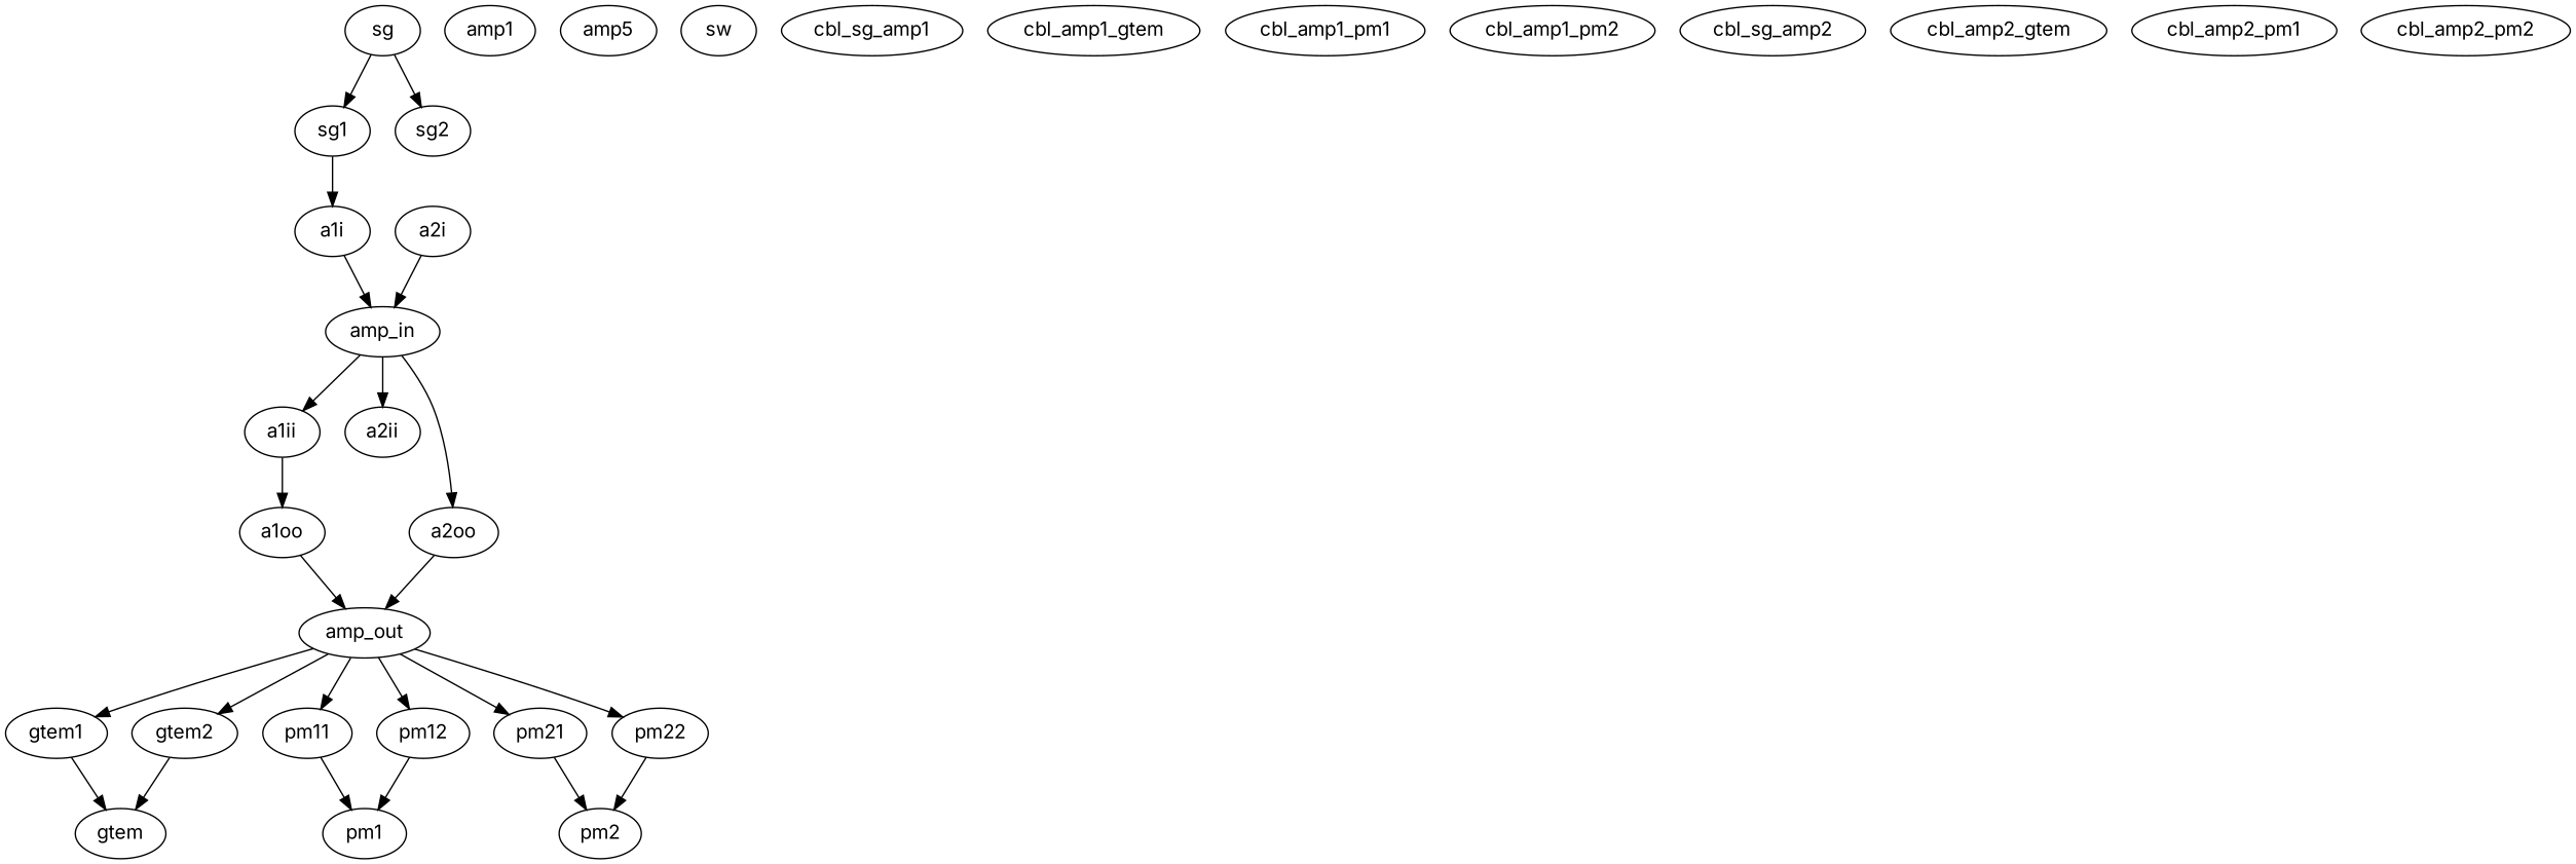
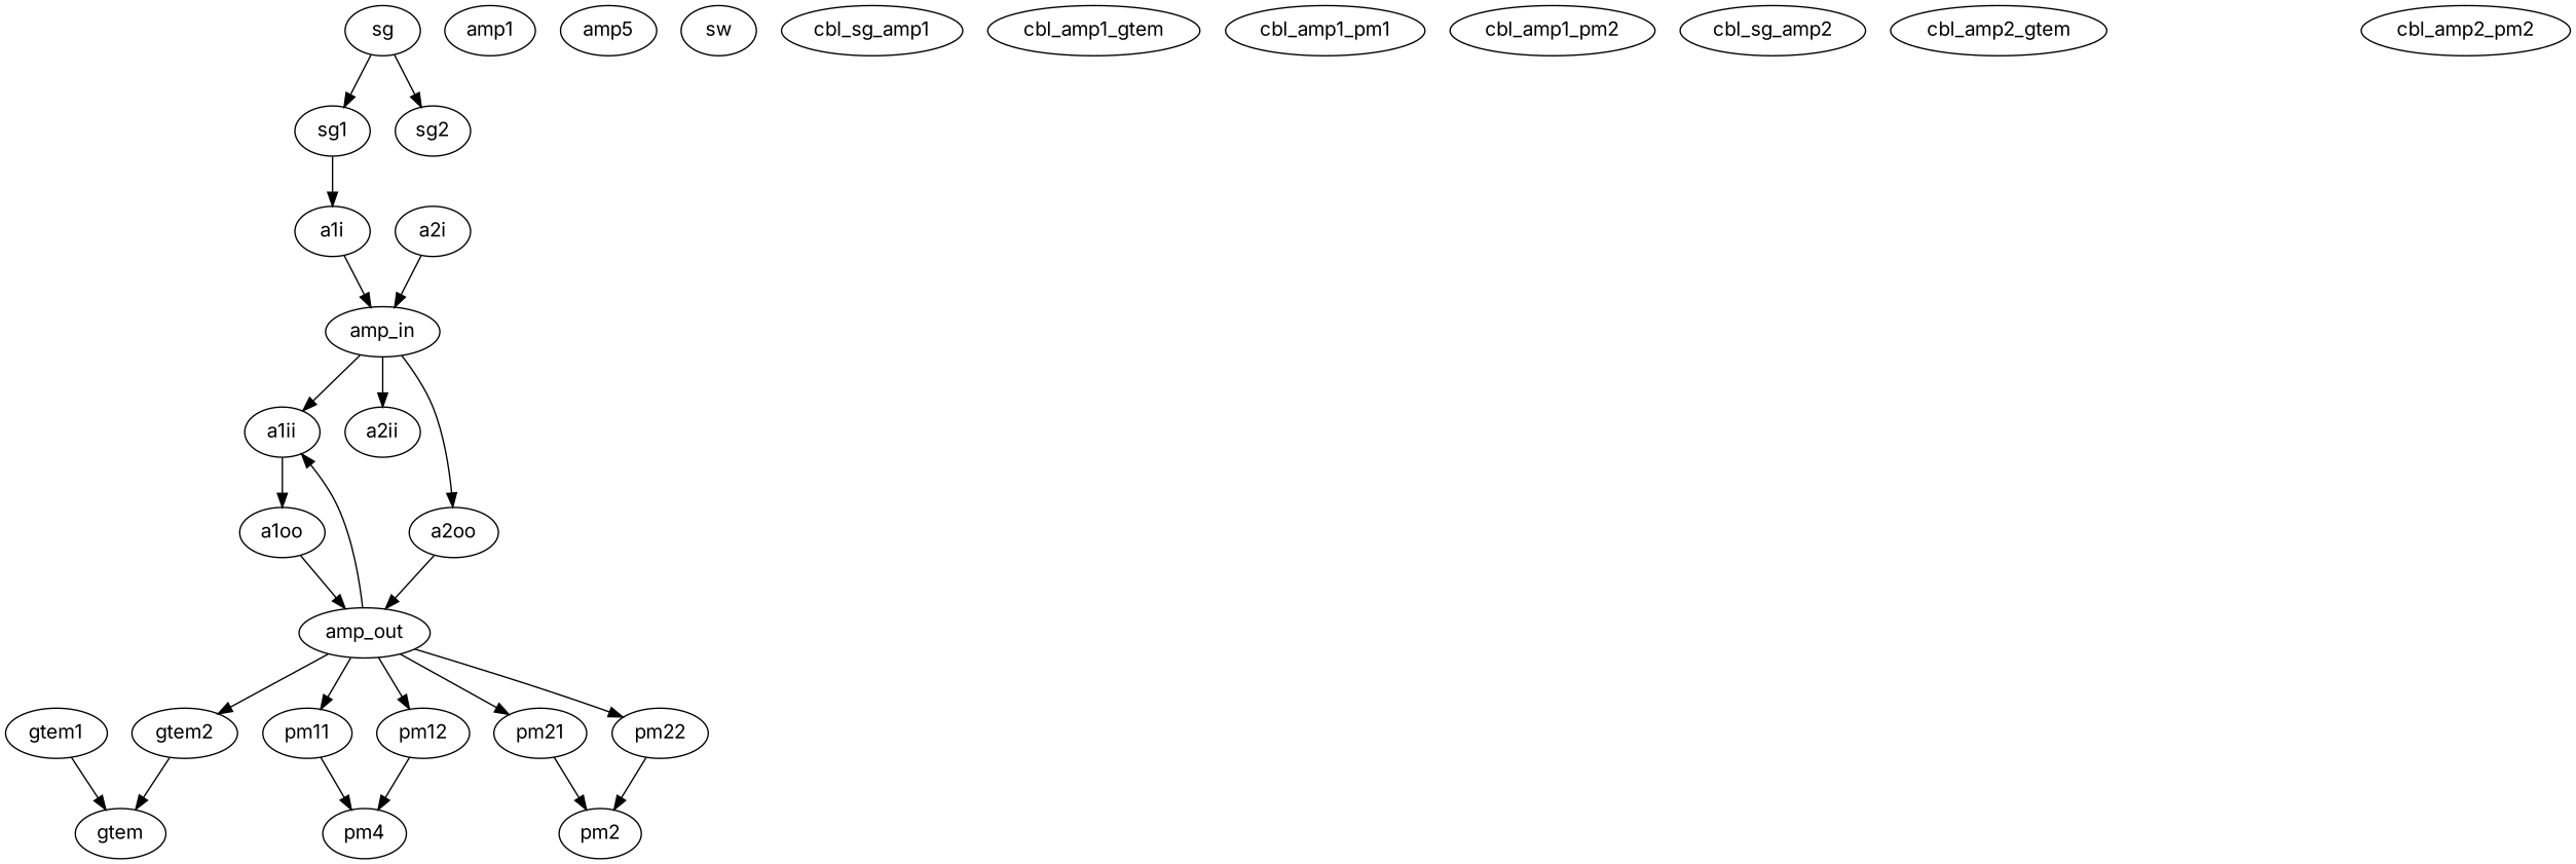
  digraph {
    fontname=Inter
    node [fontname=Inter]
    edge [fontname=Inter]
    sg [ini="ini\\sg_rs_smb100a.ini"]
    sg1
    sg2
    a1i
    amp1 [condition="10e3<=f<=1e9" ini="ini\\amp_ifi_smx25.ini"]
    n6 [condition="800e6<=f<=4.2e9" ini="ini\\amp_ar_25s1g4.ini" label=amp5]
-   pm1 [ch=1 ini="ini\\pm_gt_8542.ini"]
+   pm1 [ch=1 ini="ini\\pm_gt_8542.ini" label=pm4]
    pm2 [ch=2 ini="ini\\pm_gt_8542.ini"]
    sw [ch=1 ini="ini\\sw_gtem.ini"]
    cbl_sg_amp1 [condition="0<=f<=18e9" ini="ini\\sg-amp1in.ini"]
    cbl_amp1_gtem [condition="10e3<=f<=1e9" ini="ini\\amp1out-gtem.ini"]
    cbl_amp1_pm1 [condition="10e3<=f<=1e9" ini="ini\\amp1out-pm1.ini"]
    cbl_amp1_pm2 [condition="10e3<=f<=1e9" ini="ini\\amp1out-pm2.ini"]
    cbl_sg_amp2 [condition="0<=f<=18e9" ini="ini\\sg-amp2in.ini"]
    cbl_amp2_gtem [condition="700e6<=f<=4.2e9" ini="ini\\amp2out-gtem.ini"]
-   cbl_amp2_pm1 [condition="700e6<=f<=4.2e9" ini="ini\\amp2out-pm1.ini"]
    cbl_amp2_pm2 [condition="700e6<=f<=4.2e9" ini="ini\\amp2out-pm2.ini"]
    amp_in
    a2i
    a1ii
    a2ii
    a2oo
    a1oo
    amp_out
    gtem1
    gtem2
    pm11
    pm12
    pm21
    pm22
    gtem
    sg -> sg1 [condition="0<=f<=1e9"]
    sg -> sg2 [condition="1e9<f<=18e9"]
    sg1 -> a1i [dev=cbl_sg_amp1 what=S21]
    a1i -> amp_in [condition="0<=f<=1e9"]
    amp_in -> a1ii [condition="0<=f<=1e9"]
    amp_in -> a2ii [condition="1e9<f<=18e9"]
    amp_in -> a2oo [dev=amp2 what=S21]
    a2i -> amp_in [condition="1e9<f<=18e9"]
    a1ii -> a1oo [dev=amp1 what=S21]
    a2oo -> amp_out [condition="1e9<f<=18e9"]
    a1oo -> amp_out [condition="0<=f<=1e9"]
-   amp_out -> gtem1 [dev=cbl_amp1_gtem what=S21]
+   amp_out -> a1ii [dev=cbl_amp1_gtem what=S21]
    amp_out -> gtem2 [dev=cbl_amp2_gtem what=S21]
    amp_out -> pm11 [dev=cbl_amp1_pm1 what=S21]
    amp_out -> pm12 [dev=cbl_amp2_pm1 what=S21]
    amp_out -> pm21 [dev=cbl_amp1_pm2 what=S21]
    amp_out -> pm22 [dev=cbl_amp2_pm2 what=S21]
    gtem1 -> gtem [condition="0<=f<=1e9"]
    gtem2 -> gtem [condition="1e9<f<=18e9"]
    pm11 -> pm1 [condition="0<=f<=1e9"]
    pm12 -> pm1 [condition="1e9<f<=18e9"]
    pm21 -> pm2 [condition="0<=f<=1e9"]
    pm22 -> pm2 [condition="1e9<f<=18e9"]
  }
